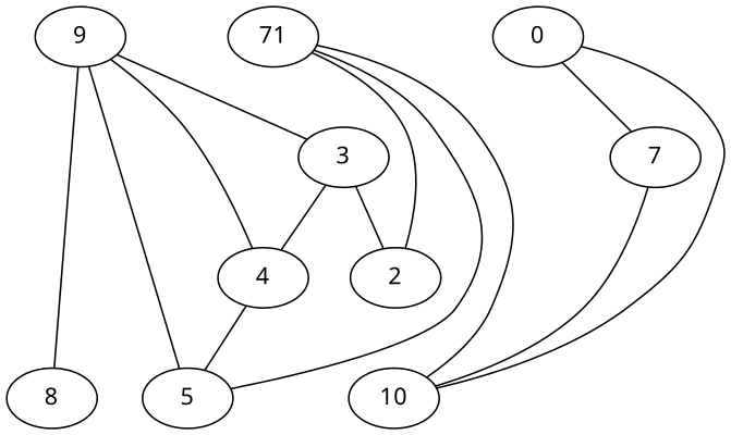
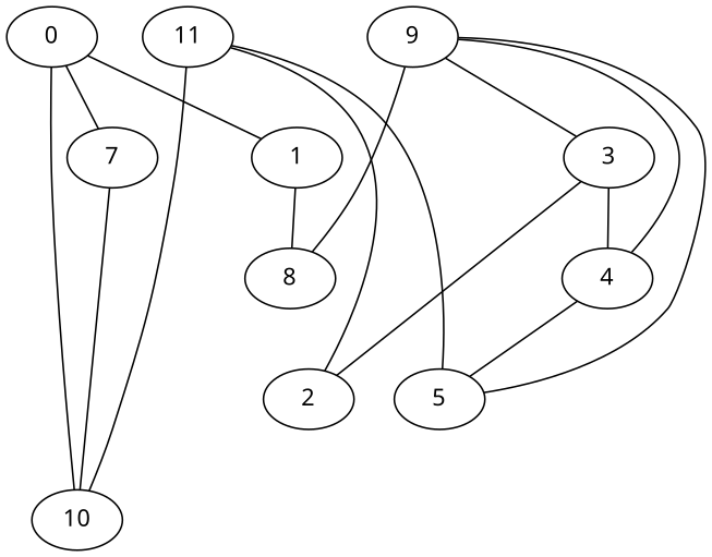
  strict graph {
    fontname="Noto Sans"
    node [fontname="Noto Sans" weight=0]
    edge [fontname="Noto Sans" weight=0]
    7
    10
    9
    4
    3
    8
    5
    2
-   11 [label=71]
+   1
+   11
    0
    7 -- 10
    9 -- 4
    9 -- 3
    9 -- 8
    9 -- 5
    4 -- 5
    3 -- 4
    3 -- 2
+   1 -- 8
    11 -- 10
    11 -- 5
    11 -- 2
    0 -- 7
    0 -- 10
+   0 -- 1
  }
